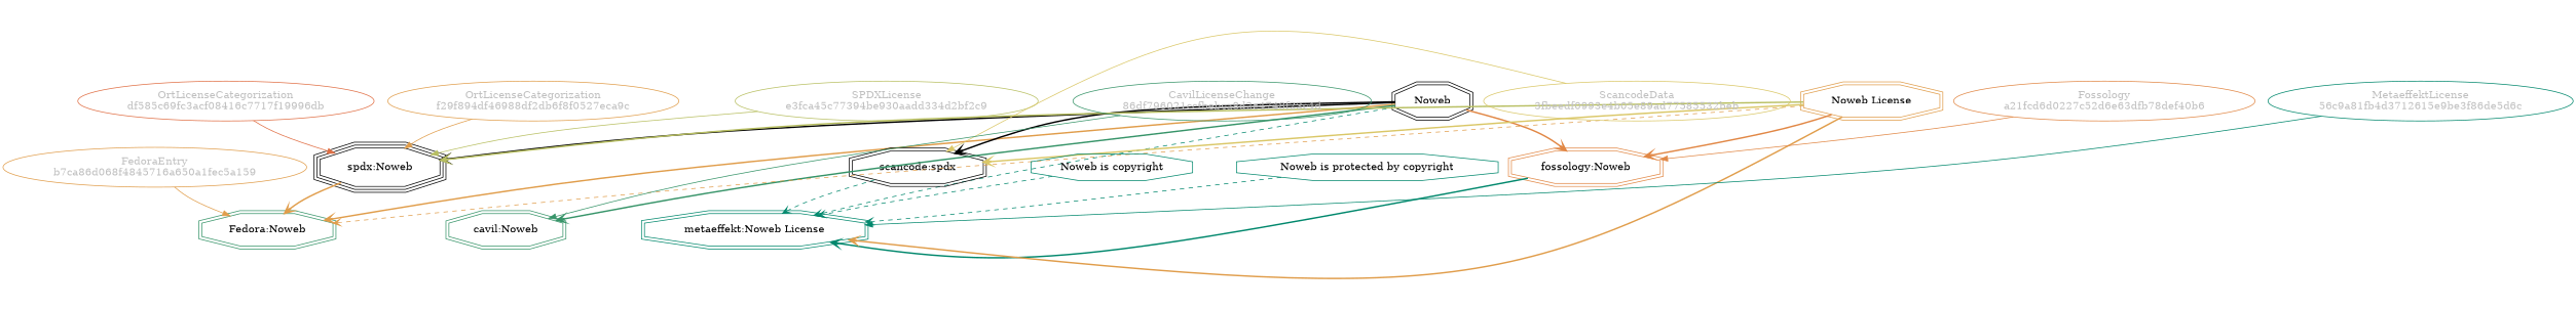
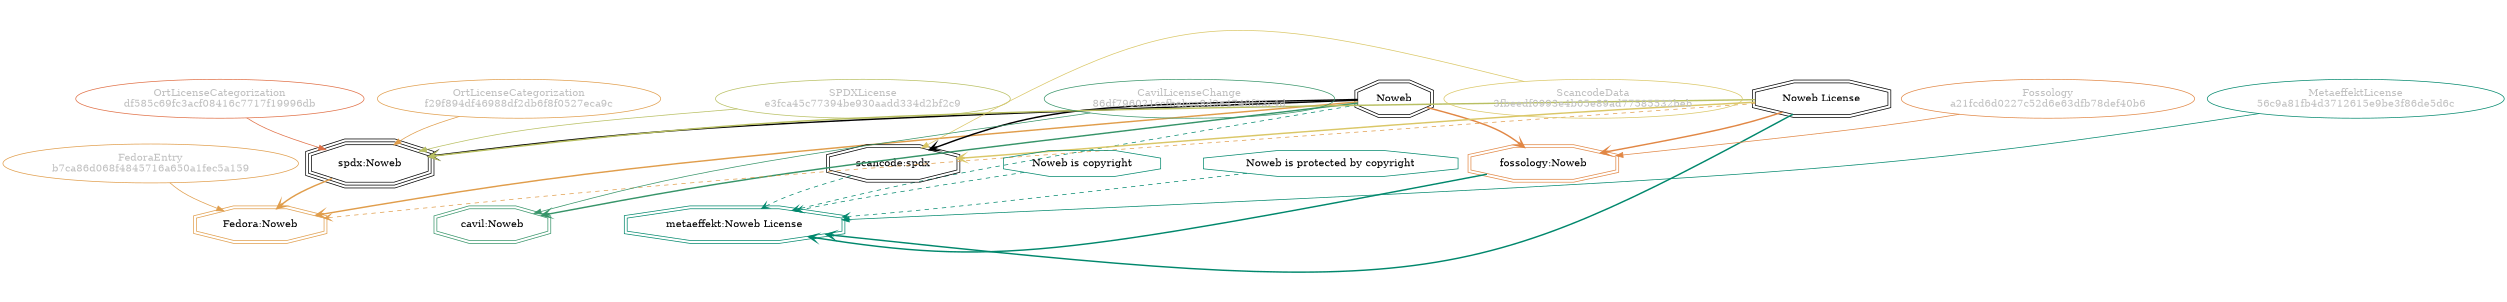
  strict digraph {
    splines=curved
    node [shape=ellipse]
    edge [color="#00876c" weight=0.5 arrowhead=vee style=bold]
    n1 [color="#b8bf62" fillcolor="beige;1" fontcolor=gray label="SPDXLicense\ne3fca45c77394be930aadd334d2bf2c9"]
    n2 [label="spdx:Noweb" shape=tripleoctagon]
-   n3 [color="#379469" label="Fedora:Noweb" shape=doubleoctagon]
+   n3 [color="#e09d4b" label="Fedora:Noweb" shape=doubleoctagon]
    n4 [color="#00876c" label="metaeffekt:Noweb License" shape=doubleoctagon]
    n5 [label=Noweb shape=doubleoctagon]
    n6 [label="scancode:spdx" shape=doubleoctagon]
    n7 [color="#e18745" label="fossology:Noweb" shape=doubleoctagon]
    n8 [color="#379469" label="cavil:Noweb" shape=doubleoctagon]
-   n9 [label="Noweb License" shape=doubleoctagon color="#e09d4b"]
+   n9 [label="Noweb License" shape=doubleoctagon]
    n10 [color="#e09d4b" fillcolor="beige;1" fontcolor=gray label="FedoraEntry\nb7ca86d068f4845716a650a1fec5a159"]
    n11 [color="#dac767" fillcolor="beige;1" fontcolor=gray label="ScancodeData\n3fbeedf0993e4b05e89ad77585532beb"]
    n12 [color="#e18745" fillcolor="beige;1" fontcolor=gray label="Fossology\na21fcd6d0227c52d6e63dfb78def40b6"]
    n13 [color="#e06f45" fillcolor="beige;1" fontcolor=gray label="OrtLicenseCategorization\ndf585c69fc3acf08416c7717f19996db"]
    n14 [color="#e09d4b" fillcolor="beige;1" fontcolor=gray label="OrtLicenseCategorization\nf29f894df46988df2db6f8f0527eca9c"]
    n15 [color="#379469" fillcolor="beige;1" fontcolor=gray label="CavilLicenseChange\n86df796021ccfbebca8d2e4748f23c4d"]
    n16 [color="#00876c" fillcolor="beige;1" fontcolor=gray label="MetaeffektLicense\n56c9a81fb4d3712615e9be3f86de5d6c"]
    n17 [color="#00876c" label="Noweb is copyright" shape=octagon]
    n18 [color="#00876c" label="Noweb is protected by copyright" shape=octagon]
    n1 -> n2 [color="#b8bf62" arrowhead="" style=""]
    n2 -> n3 [color="#e09d4b" weight=0.7]
    n5 -> n2 [weight=0.7 color=""]
    n5 -> n3 [color="#e09d4b" weight=0.7]
    n5 -> n4 [style=dashed]
    n5 -> n6 [weight=0.7 color=""]
    n5 -> n7 [color="#e18745" weight=0.7]
    n5 -> n8 [color="#379469" weight=0.7]
    n6 -> n4 [style=dashed]
    n7 -> n4 [weight=0.7]
    n9 -> n2 [color="#b8bf62" weight=0.7]
    n9 -> n3 [color="#e09d4b" style=dashed]
-   n9 -> n4 [color="#e09d4b" weight=0.7]
+   n9 -> n4 [weight=0.7]
    n9 -> n6 [color="#dac767" weight=0.7]
    n9 -> n7 [color="#e18745" weight=0.7]
    n10 -> n3 [color="#e09d4b" arrowhead="" style=""]
    n11 -> n6 [color="#dac767" arrowhead="" style=""]
    n12 -> n7 [color="#e18745" arrowhead="" style=""]
    n13 -> n2 [color="#e06f45" arrowhead="" style=""]
    n14 -> n2 [color="#e09d4b" arrowhead="" style=""]
    n15 -> n8 [color="#379469" arrowhead="" style=""]
    n16 -> n4 [arrowhead="" style=""]
    n17 -> n4 [style=dashed]
    n18 -> n4 [style=dashed]
  }
